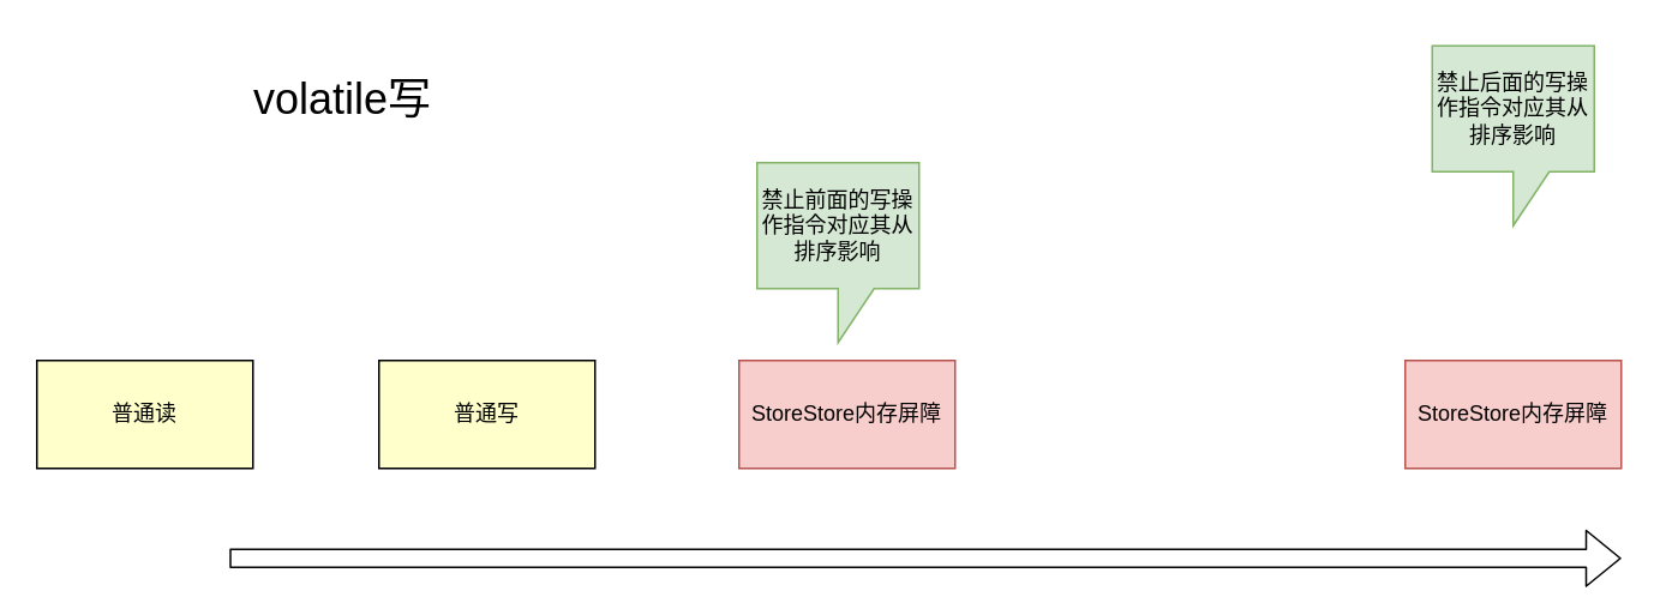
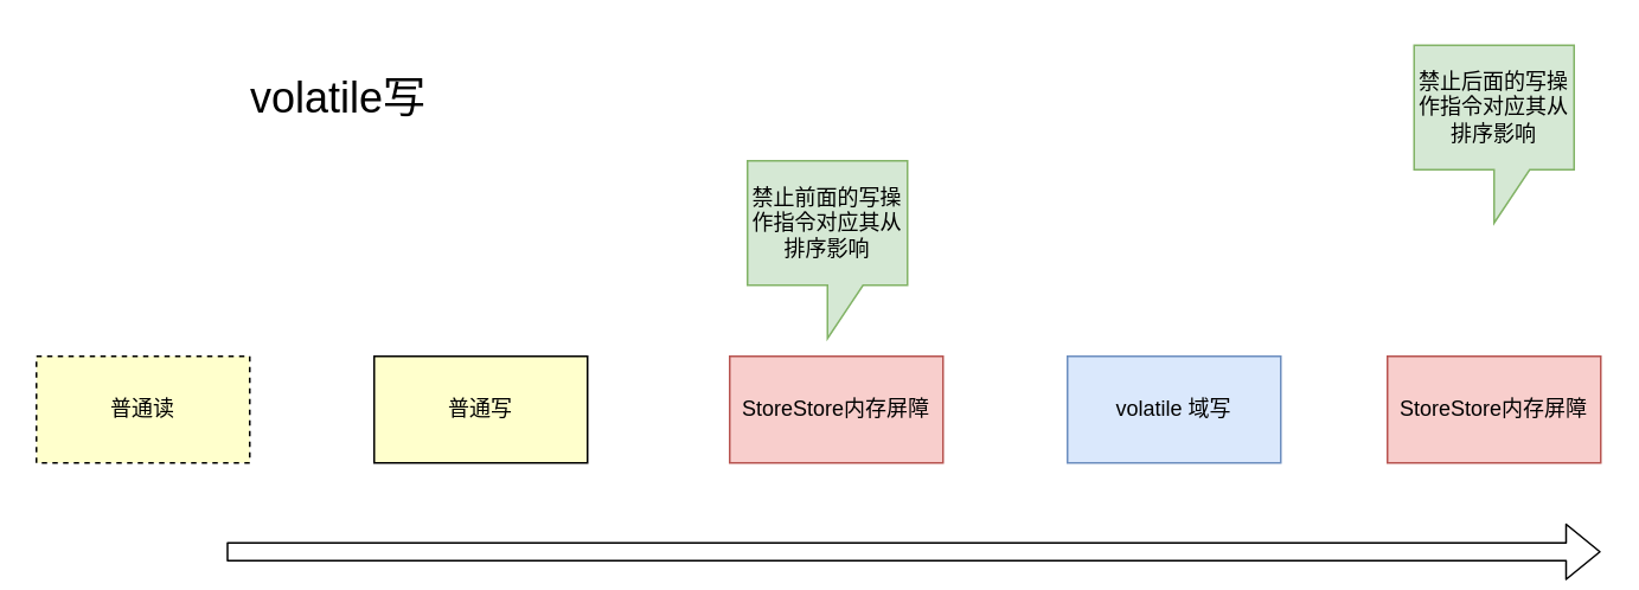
  <mxCell id="0" />
  <mxCell id="1" parent="0" />
- <mxCell id="2" value="普通读" style="rounded=0;whiteSpace=wrap;html=1;fillColor=#FFFFCC;" parent="1" vertex="1"><mxGeometry x="20" y="200" width="120" height="60" as="geometry" /></mxCell>
+ <mxCell id="2" value="普通读" style="rounded=0;whiteSpace=wrap;html=1;fillColor=#FFFFCC;dashed=1;" parent="1" vertex="1"><mxGeometry x="20" y="200" width="120" height="60" as="geometry" /></mxCell>
  <mxCell id="3" value="普通写" style="rounded=0;whiteSpace=wrap;html=1;fillColor=#FFFFCC;" parent="1" vertex="1"><mxGeometry x="210" y="200" width="120" height="60" as="geometry" /></mxCell>
  <mxCell id="4" value="StoreStore内存屏障" style="rounded=0;whiteSpace=wrap;html=1;fillColor=#f8cecc;strokeColor=#b85450;" parent="1" vertex="1"><mxGeometry x="410" y="200" width="120" height="60" as="geometry" /></mxCell>
+ <mxCell id="5" value="volatile 域写" style="rounded=0;whiteSpace=wrap;html=1;fillColor=#dae8fc;strokeColor=#6c8ebf;" parent="1" vertex="1"><mxGeometry x="600" y="200" width="120" height="60" as="geometry" /></mxCell>
  <mxCell id="6" value="&lt;span&gt;StoreStore内存屏障&lt;/span&gt;" style="rounded=0;whiteSpace=wrap;html=1;fillColor=#f8cecc;strokeColor=#b85450;" parent="1" vertex="1"><mxGeometry x="780" y="200" width="120" height="60" as="geometry" /></mxCell>
  <mxCell id="7" value="" style="shape=flexArrow;endArrow=classic;html=1;" parent="1" edge="1"><mxGeometry width="50" height="50" relative="1" as="geometry"><mxPoint x="127" y="310" as="sourcePoint" /><mxPoint x="900" y="310" as="targetPoint" /></mxGeometry></mxCell>
  <mxCell id="8" value="禁止前面的写操作指令对应其从排序影响" style="shape=callout;whiteSpace=wrap;html=1;perimeter=calloutPerimeter;fillColor=#d5e8d4;size=30;position=0.5;strokeColor=#82b366;" parent="1" vertex="1"><mxGeometry x="420" y="90" width="90" height="100" as="geometry" /></mxCell>
  <mxCell id="9" value="禁止后面的写操作指令对应其从排序影响" style="shape=callout;whiteSpace=wrap;html=1;perimeter=calloutPerimeter;fillColor=#d5e8d4;size=30;position=0.5;strokeColor=#82b366;" parent="1" vertex="1"><mxGeometry x="795" y="25" width="90" height="100" as="geometry" /></mxCell>
  <mxCell id="10" value="&lt;font style=&quot;font-size: 24px&quot;&gt;volatile写&lt;/font&gt;" style="text;html=1;strokeColor=none;fillColor=none;align=center;verticalAlign=middle;whiteSpace=wrap;rounded=0;" parent="1" vertex="1"><mxGeometry x="30" y="20" width="320" height="70" as="geometry" /></mxCell>
